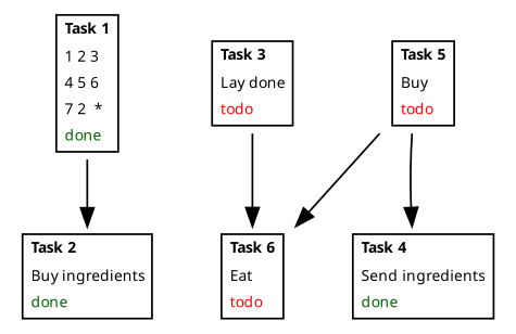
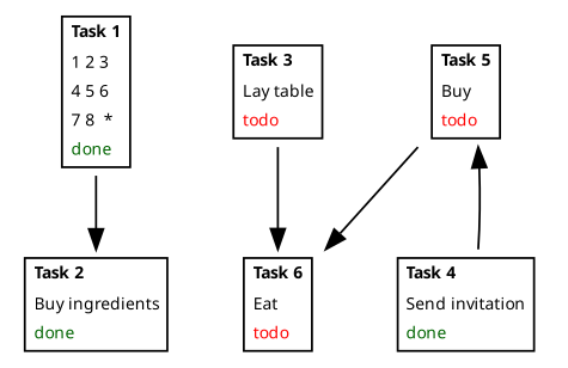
  digraph {
    node [fontname="Sans serif" fontsize=8 shape=plaintext]
-   n1 [label=<    <table border="1" cellborder="0" cellspacing="1">      <tr><td align="left"><b>Task 1</b></td></tr>      <tr><td align="left">1 2 3</td></tr>      <tr><td align="left">4 5 6</td></tr>      <tr><td align="left">7 2  *</td></tr>      <tr><td align="left"><font color="darkgreen">done</font></td></tr>    </table>>]
+   n1 [label=<    <table border="1" cellborder="0" cellspacing="1">      <tr><td align="left"><b>Task 1</b></td></tr>      <tr><td align="left">1 2 3</td></tr>      <tr><td align="left">4 5 6</td></tr>      <tr><td align="left">7 8  *</td></tr>      <tr><td align="left"><font color="darkgreen">done</font></td></tr>    </table>>]
    n2 [label=<    <table border="1" cellborder="0" cellspacing="1">      <tr><td align="left"><b>Task 2</b></td></tr>      <tr><td align="left">Buy ingredients</td></tr>      <tr><td align="left"><font color="darkgreen">done</font></td></tr>    </table>>]
    n3 [label=<    <table border="1" cellborder="0" cellspacing="1">      <tr><td align="left"><b>Task 5</b></td></tr>      <tr><td align="left">Buy</td></tr>      <tr><td align="left"><font color="red">todo</font></td></tr>    </table>>]
    n4 [label=<    <table border="1" cellborder="0" cellspacing="1">      <tr><td align="left"><b>Task 6</b></td></tr>      <tr><td align="left">Eat</td></tr>      <tr><td align="left"><font color="red">todo</font></td></tr>    </table>>]
-   n5 [label=<    <table border="1" cellborder="0" cellspacing="1">      <tr><td align="left"><b>Task 4</b></td></tr>      <tr><td align="left">Send ingredients</td></tr>      <tr><td align="left"><font color="darkgreen">done</font></td></tr>    </table>>]
-   n6 [label=<    <table border="1" cellborder="0" cellspacing="1">      <tr><td align="left"><b>Task 3</b></td></tr>      <tr><td align="left">Lay done</td></tr>      <tr><td align="left"><font color="red">todo</font></td></tr>    </table>>]
+   n5 [label=<    <table border="1" cellborder="0" cellspacing="1">      <tr><td align="left"><b>Task 4</b></td></tr>      <tr><td align="left">Send invitation</td></tr>      <tr><td align="left"><font color="darkgreen">done</font></td></tr>    </table>>]
+   n6 [label=<    <table border="1" cellborder="0" cellspacing="1">      <tr><td align="left"><b>Task 3</b></td></tr>      <tr><td align="left">Lay table</td></tr>      <tr><td align="left"><font color="red">todo</font></td></tr>    </table>>]
    n1 -> n2
    n3 -> n4
-   n3 -> n5
+   n5 -> n3
    n6 -> n4
  }
